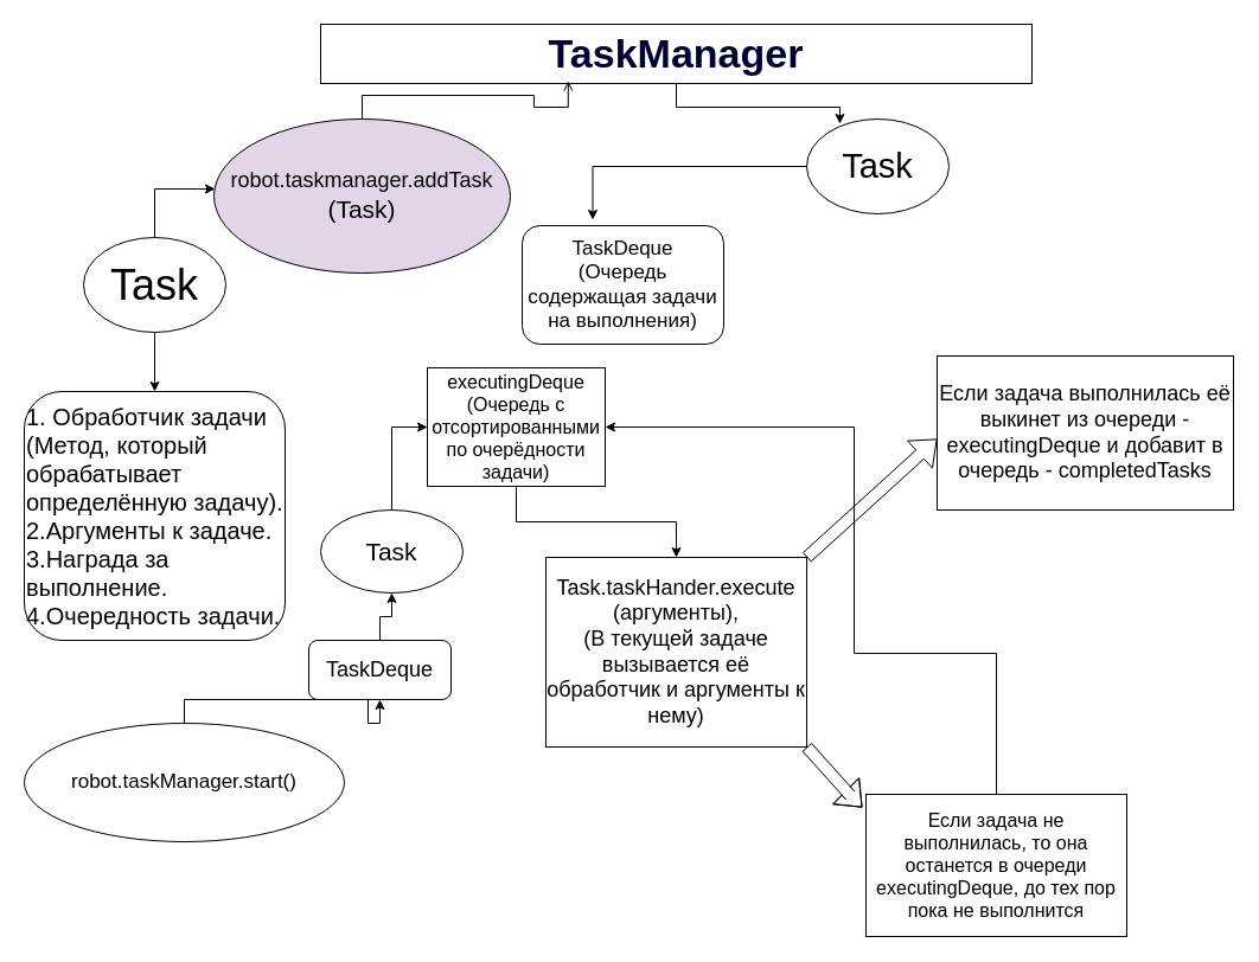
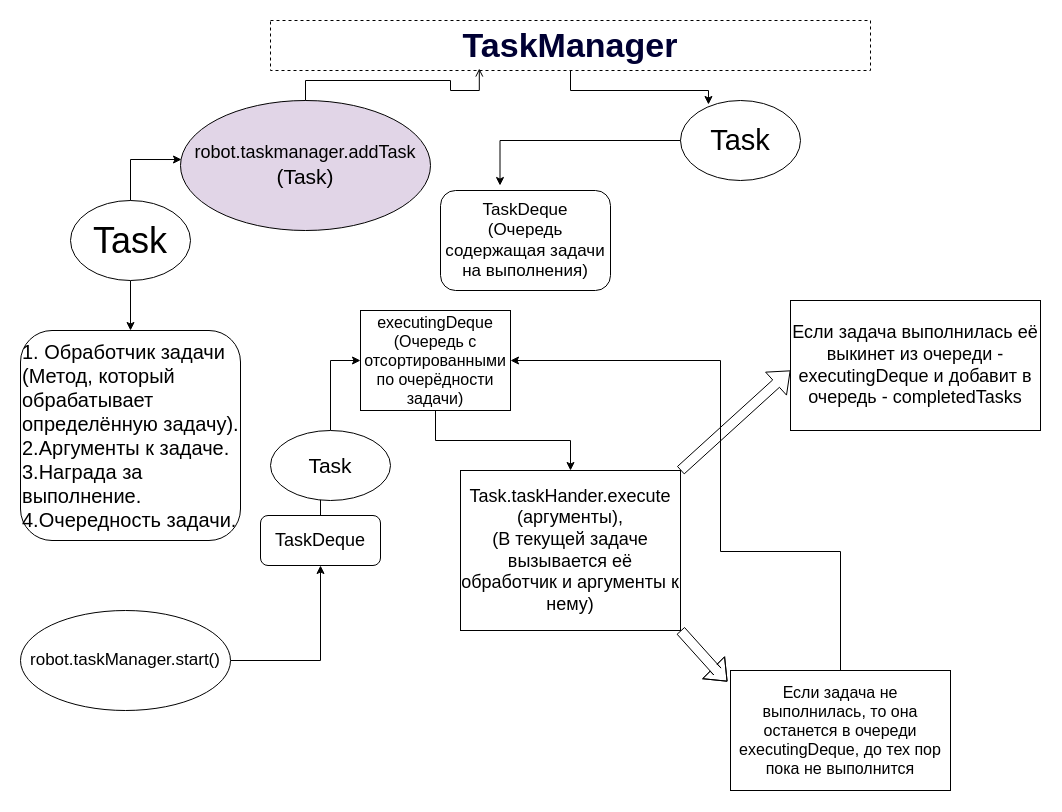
  <mxCell id="0" />
  <mxCell id="1" parent="0" />
- <mxCell id="2" value="&lt;div&gt;&lt;font style=&quot;font-size: 34px;&quot;&gt;&lt;b&gt;TaskManager&lt;/b&gt;&lt;/font&gt;&lt;/div&gt;" style="rounded=0;whiteSpace=wrap;html=1;fontColor=#000033;" vertex="1" parent="1"><mxGeometry x="270" y="20" width="600" height="50" as="geometry" /></mxCell>
+ <mxCell id="2" value="&lt;div&gt;&lt;font style=&quot;font-size: 34px;&quot;&gt;&lt;b&gt;TaskManager&lt;/b&gt;&lt;/font&gt;&lt;/div&gt;" style="rounded=0;whiteSpace=wrap;html=1;fontColor=#000033;dashed=1;" vertex="1" parent="1"><mxGeometry x="270" y="20" width="600" height="50" as="geometry" /></mxCell>
  <mxCell id="3" style="edgeStyle=orthogonalEdgeStyle;rounded=0;orthogonalLoop=1;jettySize=auto;html=1;exitX=0.5;exitY=1;exitDx=0;exitDy=0;" edge="1" parent="1" source="4" target="5"><mxGeometry relative="1" as="geometry"><mxPoint x="120" y="330" as="targetPoint" /></mxGeometry></mxCell>
  <mxCell id="4" value="&lt;font style=&quot;font-size: 36px;&quot;&gt;Task&lt;/font&gt;" style="ellipse;whiteSpace=wrap;html=1;" vertex="1" parent="1"><mxGeometry x="70" y="200" width="120" height="80" as="geometry" /></mxCell>
  <mxCell id="5" value="&lt;div style=&quot;font-size: 20px;&quot; align=&quot;left&quot;&gt;&lt;font style=&quot;font-size: 20px;&quot;&gt;1. Обработчик задачи&lt;/font&gt;&lt;/div&gt;&lt;div style=&quot;font-size: 20px;&quot; align=&quot;left&quot;&gt;&lt;font style=&quot;font-size: 20px;&quot;&gt;(Метод, который обрабатывает определённую задачу).&lt;/font&gt;&lt;/div&gt;&lt;div style=&quot;font-size: 20px;&quot; align=&quot;left&quot;&gt;&lt;font style=&quot;font-size: 20px;&quot;&gt;2.Аргументы к задаче.&lt;/font&gt;&lt;/div&gt;&lt;div style=&quot;font-size: 20px;&quot; align=&quot;left&quot;&gt;&lt;font style=&quot;font-size: 20px;&quot;&gt;3.Награда за выполнение.&lt;/font&gt;&lt;/div&gt;&lt;div style=&quot;font-size: 20px;&quot; align=&quot;left&quot;&gt;&lt;font style=&quot;font-size: 20px;&quot;&gt;4.Очередность задачи.&lt;br&gt;&lt;/font&gt;&lt;/div&gt;" style="rounded=1;whiteSpace=wrap;html=1;align=left;" vertex="1" parent="1"><mxGeometry y="330" width="220" height="210" as="geometry" x="20" /></mxCell>
  <mxCell id="6" value="&lt;div&gt;&lt;font style=&quot;font-size: 18px;&quot;&gt;robot.taskmanager.addTask&lt;/font&gt;&lt;br&gt;&lt;/div&gt;&lt;div&gt;&lt;font style=&quot;font-size: 21px;&quot;&gt;(Task)&lt;/font&gt;&lt;/div&gt;" style="ellipse;whiteSpace=wrap;html=1;fillColor=#e1d5e7;" vertex="1" parent="1"><mxGeometry x="180" y="100" width="250" height="130" as="geometry" /></mxCell>
  <mxCell id="7" style="edgeStyle=orthogonalEdgeStyle;rounded=0;orthogonalLoop=1;jettySize=auto;html=1;entryX=0.348;entryY=0.96;entryDx=0;entryDy=0;entryPerimeter=0;endArrow=open;" edge="1" parent="1" source="6" target="2"><mxGeometry relative="1" as="geometry" /></mxCell>
  <mxCell id="8" style="edgeStyle=orthogonalEdgeStyle;rounded=0;orthogonalLoop=1;jettySize=auto;html=1;entryX=0.004;entryY=0.454;entryDx=0;entryDy=0;entryPerimeter=0;" edge="1" parent="1" source="4" target="6"><mxGeometry relative="1" as="geometry" /></mxCell>
  <mxCell id="9" value="&lt;font style=&quot;font-size: 29px;&quot;&gt;Task&lt;/font&gt;" style="ellipse;whiteSpace=wrap;html=1;" vertex="1" parent="1"><mxGeometry x="680" y="100" width="120" height="80" as="geometry" /></mxCell>
  <mxCell id="10" value="&lt;div style=&quot;font-size: 17px;&quot;&gt;&lt;font style=&quot;font-size: 17px;&quot;&gt;TaskDeque&lt;/font&gt;&lt;/div&gt;&lt;div style=&quot;font-size: 17px;&quot;&gt;&lt;font style=&quot;font-size: 17px;&quot;&gt;(Очередь содержащая задачи на выполнения)&lt;br&gt;&lt;/font&gt;&lt;/div&gt;" style="rounded=1;whiteSpace=wrap;html=1;" vertex="1" parent="1"><mxGeometry x="440" y="190" width="170" height="100" as="geometry" /></mxCell>
  <mxCell id="11" style="edgeStyle=orthogonalEdgeStyle;rounded=0;orthogonalLoop=1;jettySize=auto;html=1;entryX=0.233;entryY=0.05;entryDx=0;entryDy=0;entryPerimeter=0;" edge="1" parent="1" source="2" target="9"><mxGeometry relative="1" as="geometry" /></mxCell>
  <mxCell id="12" style="edgeStyle=orthogonalEdgeStyle;rounded=0;orthogonalLoop=1;jettySize=auto;html=1;entryX=0.35;entryY=-0.05;entryDx=0;entryDy=0;entryPerimeter=0;" edge="1" parent="1" source="9" target="10"><mxGeometry relative="1" as="geometry" /></mxCell>
  <mxCell id="13" style="edgeStyle=orthogonalEdgeStyle;rounded=0;orthogonalLoop=1;jettySize=auto;html=1;entryX=0.5;entryY=1;entryDx=0;entryDy=0;" edge="1" parent="1" source="14" target="16"><mxGeometry relative="1" as="geometry"><mxPoint x="290" y="480" as="targetPoint" /></mxGeometry></mxCell>
- <mxCell id="14" value="&lt;font style=&quot;font-size: 17px;&quot;&gt;robot.taskManager.start()&lt;/font&gt;" style="ellipse;whiteSpace=wrap;html=1;" vertex="1" parent="1"><mxGeometry x="20" y="610" width="270" height="100" as="geometry" /></mxCell>
+ <mxCell id="14" value="&lt;font style=&quot;font-size: 17px;&quot;&gt;robot.taskManager.start()&lt;/font&gt;" style="ellipse;whiteSpace=wrap;html=1;" vertex="1" parent="1"><mxGeometry y="610" width="210" height="100" as="geometry" x="20" /></mxCell>
  <mxCell id="15" style="edgeStyle=orthogonalEdgeStyle;rounded=0;orthogonalLoop=1;jettySize=auto;html=1;" edge="1" parent="1" source="16" target="18"><mxGeometry relative="1" as="geometry" /></mxCell>
- <mxCell id="16" value="&lt;font style=&quot;font-size: 18px;&quot;&gt;TaskDeque&lt;/font&gt;" style="rounded=1;whiteSpace=wrap;html=1;" vertex="1" parent="1"><mxGeometry x="260" y="540" width="120" height="50" as="geometry" /></mxCell>
+ <mxCell id="16" value="&lt;font style=&quot;font-size: 18px;&quot;&gt;TaskDeque&lt;/font&gt;" style="rounded=1;whiteSpace=wrap;html=1;" vertex="1" parent="1"><mxGeometry x="260" y="515" width="120" height="50" as="geometry" /></mxCell>
  <mxCell id="17" style="edgeStyle=orthogonalEdgeStyle;rounded=0;orthogonalLoop=1;jettySize=auto;html=1;entryX=0;entryY=0.5;entryDx=0;entryDy=0;" edge="1" parent="1" source="18" target="20"><mxGeometry relative="1" as="geometry" /></mxCell>
  <mxCell id="18" value="&lt;font style=&quot;font-size: 21px;&quot;&gt;Task&lt;/font&gt;" style="ellipse;whiteSpace=wrap;html=1;" vertex="1" parent="1"><mxGeometry x="270" y="430" width="120" height="70" as="geometry" /></mxCell>
  <mxCell id="19" style="edgeStyle=orthogonalEdgeStyle;rounded=0;orthogonalLoop=1;jettySize=auto;html=1;entryX=0.5;entryY=0;entryDx=0;entryDy=0;" edge="1" parent="1" source="20" target="21"><mxGeometry relative="1" as="geometry"><mxPoint x="580" y="430" as="targetPoint" /></mxGeometry></mxCell>
  <mxCell id="20" value="&lt;div&gt;&lt;font style=&quot;font-size: 16px;&quot;&gt;executingDeque&lt;/font&gt;&lt;/div&gt;&lt;div&gt;&lt;font style=&quot;font-size: 16px;&quot;&gt;(Очередь с отсортированными по очерёдности задачи)&lt;/font&gt;&lt;/div&gt;" style="rounded=0;whiteSpace=wrap;html=1;" vertex="1" parent="1"><mxGeometry x="360" y="310" width="150" height="100" as="geometry" /></mxCell>
  <mxCell id="21" value="&lt;div style=&quot;font-size: 18px;&quot;&gt;&lt;font style=&quot;font-size: 18px;&quot;&gt;Task.taskHander.execute&lt;/font&gt;&lt;/div&gt;&lt;div style=&quot;font-size: 18px;&quot;&gt;&lt;font style=&quot;font-size: 18px;&quot;&gt;(аргументы),&lt;/font&gt;&lt;/div&gt;&lt;div style=&quot;font-size: 18px;&quot;&gt;&lt;font style=&quot;font-size: 18px;&quot;&gt;(В текущей задаче вызывается её обработчик и аргументы к нему)&lt;br&gt;&lt;/font&gt;&lt;/div&gt;" style="rounded=0;whiteSpace=wrap;html=1;" vertex="1" parent="1"><mxGeometry x="460" y="470" width="220" height="160" as="geometry" /></mxCell>
  <mxCell id="22" value="" style="shape=flexArrow;endArrow=classic;html=1;rounded=0;" edge="1" parent="1"><mxGeometry width="50" height="50" relative="1" as="geometry"><mxPoint x="680" y="470" as="sourcePoint" /><mxPoint x="790" y="370" as="targetPoint" /></mxGeometry></mxCell>
  <mxCell id="23" value="&lt;font style=&quot;font-size: 18px;&quot;&gt;Если задача выполнилась её выкинет из очереди - executingDeque и добавит в очередь - completedTasks&lt;br&gt;&lt;/font&gt;" style="rounded=0;whiteSpace=wrap;html=1;" vertex="1" parent="1"><mxGeometry x="790" y="300" width="250" height="130" as="geometry" /></mxCell>
  <mxCell id="24" value="" style="shape=flexArrow;endArrow=classic;html=1;rounded=0;exitX=1.014;exitY=0.431;exitDx=0;exitDy=0;exitPerimeter=0;" edge="1" parent="1"><mxGeometry width="50" height="50" relative="1" as="geometry"><mxPoint x="680" y="630" as="sourcePoint" /><mxPoint x="726.92" y="681.04" as="targetPoint" /><Array as="points"><mxPoint x="716.92" y="671.04" /></Array></mxGeometry></mxCell>
  <mxCell id="25" style="edgeStyle=orthogonalEdgeStyle;rounded=0;orthogonalLoop=1;jettySize=auto;html=1;entryX=1;entryY=0.5;entryDx=0;entryDy=0;" edge="1" parent="1"><mxGeometry relative="1" as="geometry"><mxPoint x="510" y="360" as="targetPoint" /><mxPoint x="840" y="670" as="sourcePoint" /><Array as="points"><mxPoint x="840" y="551" /><mxPoint x="720" y="551" /><mxPoint x="720" y="360" /></Array></mxGeometry></mxCell>
  <mxCell id="26" value="&lt;div style=&quot;font-size: 16px;&quot;&gt;&lt;font style=&quot;font-size: 16px;&quot;&gt;Если задача не выполнилась, то она останется в очереди executingDeque, до тех пор пока не выполнится&lt;br&gt;&lt;/font&gt;&lt;/div&gt;" style="rounded=0;whiteSpace=wrap;html=1;" vertex="1" parent="1"><mxGeometry x="730" y="670" width="220" height="120" as="geometry" /></mxCell>
